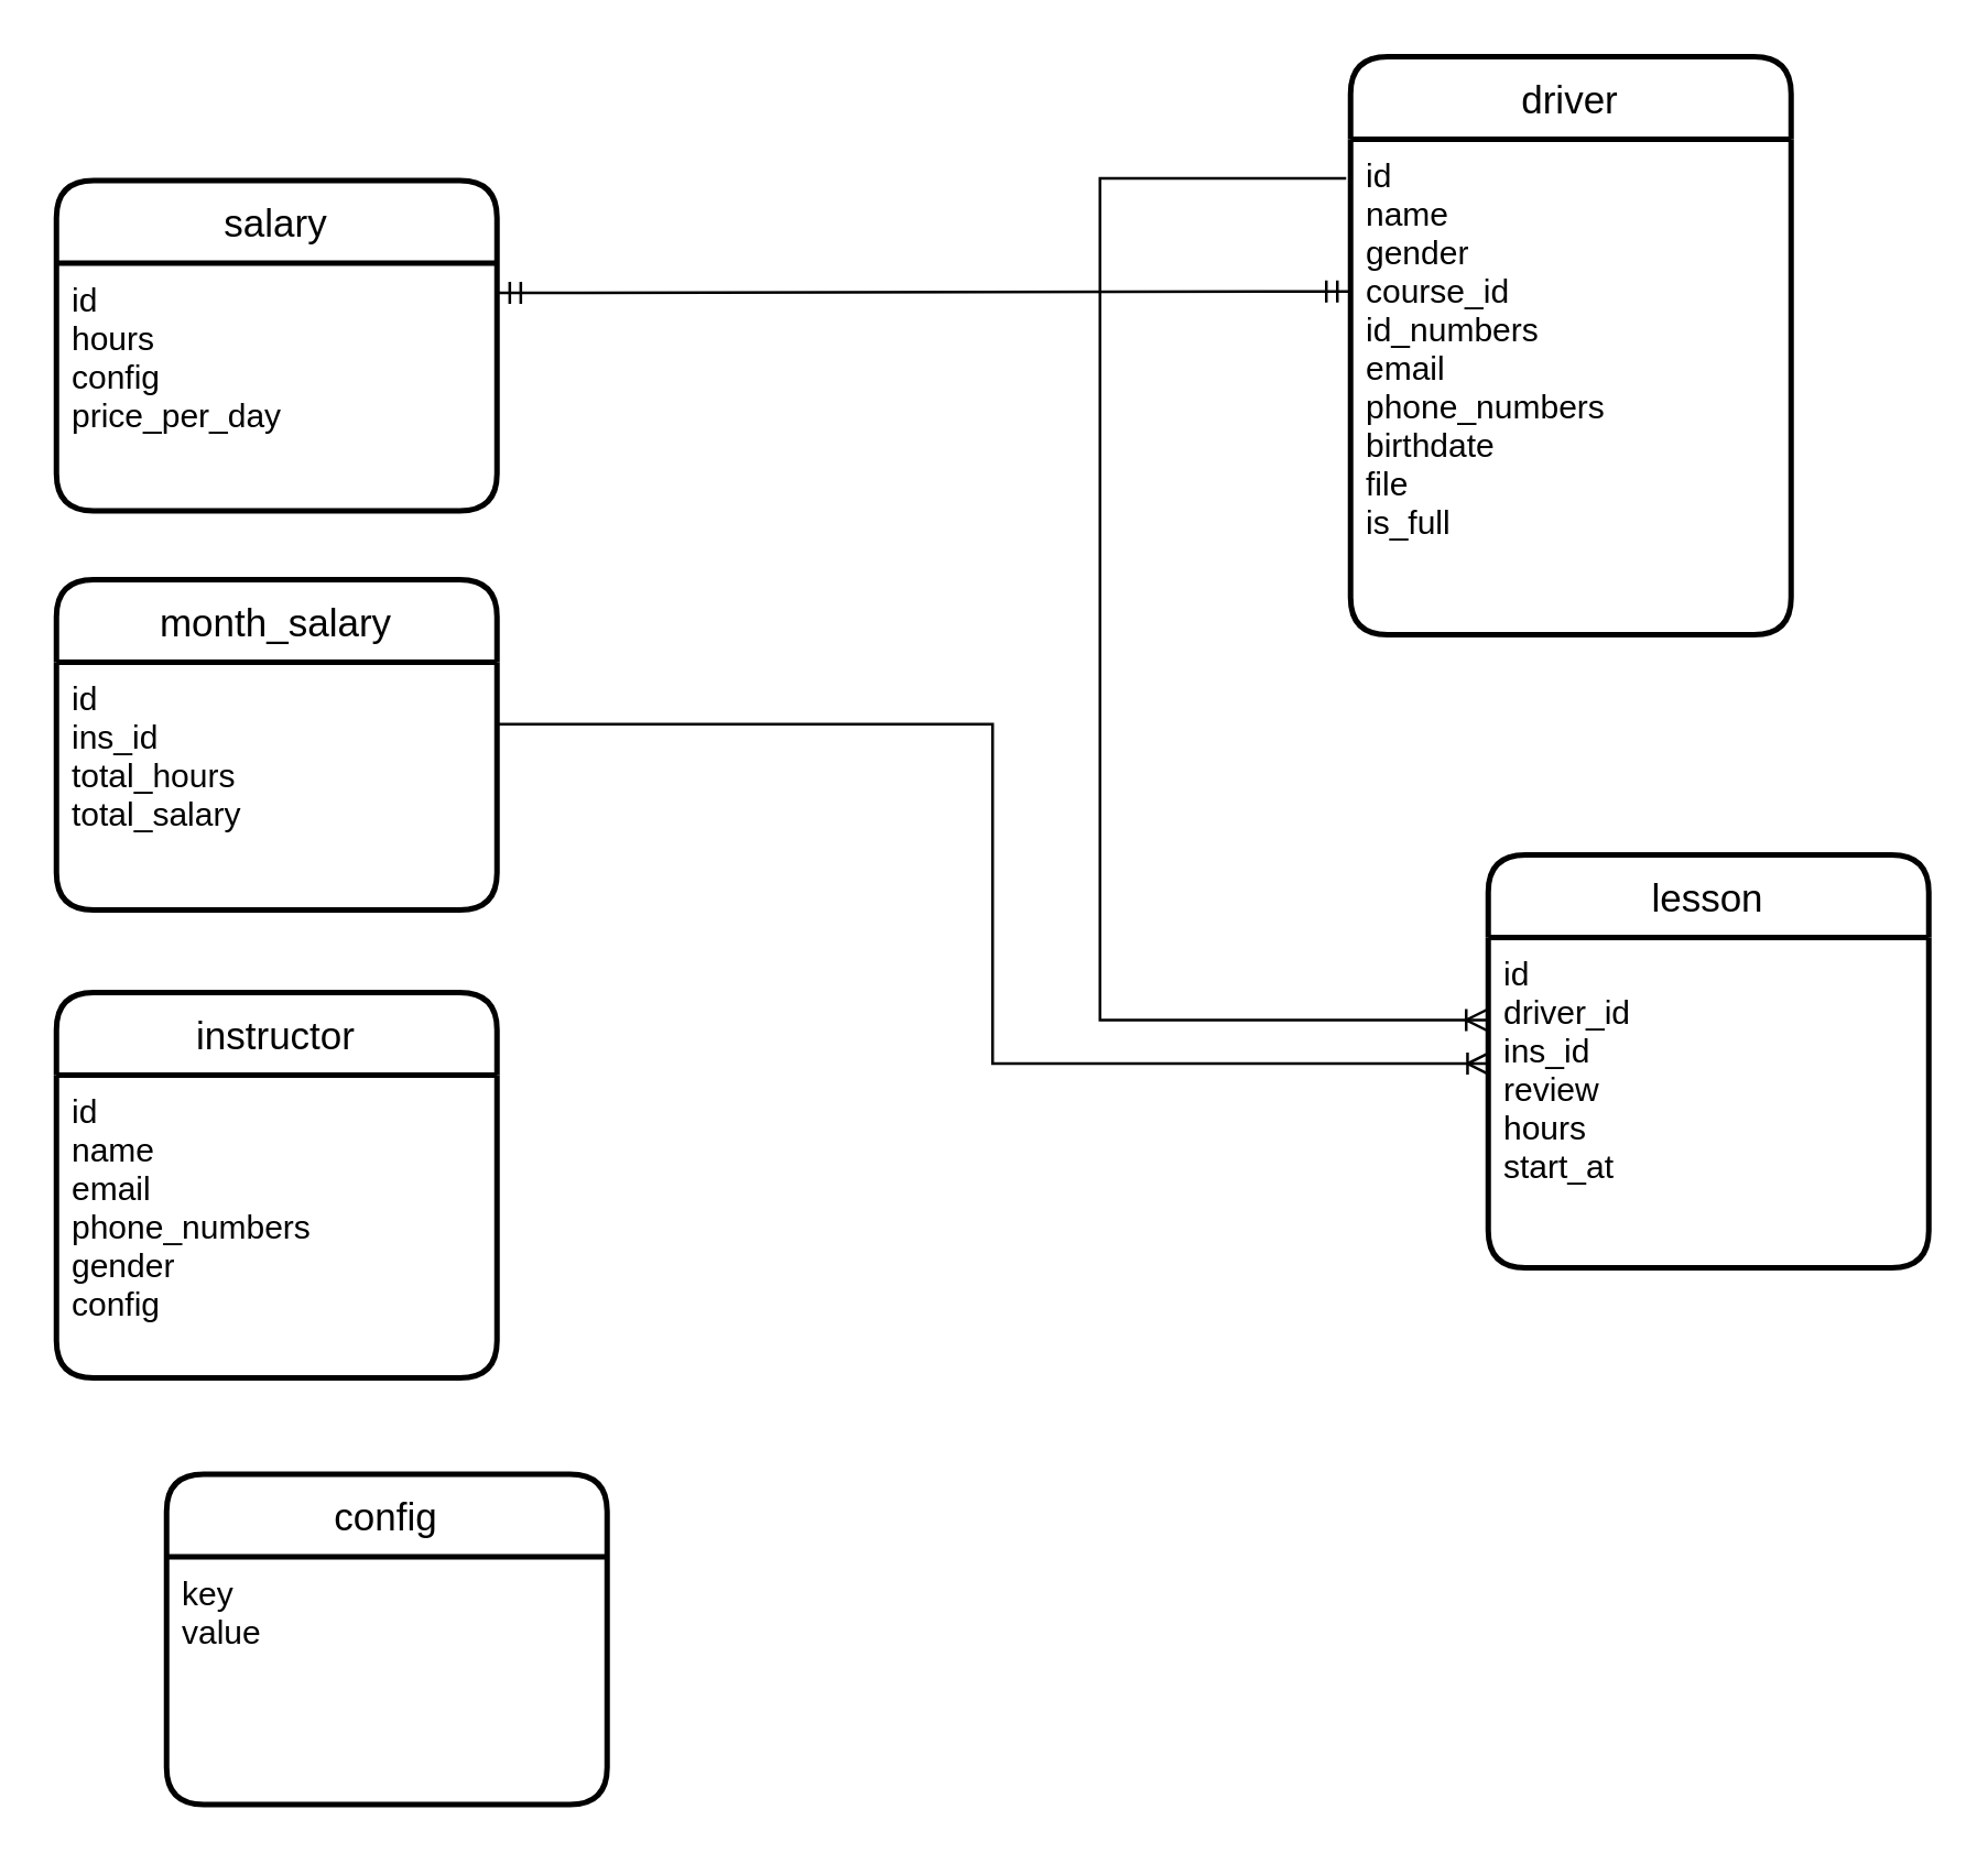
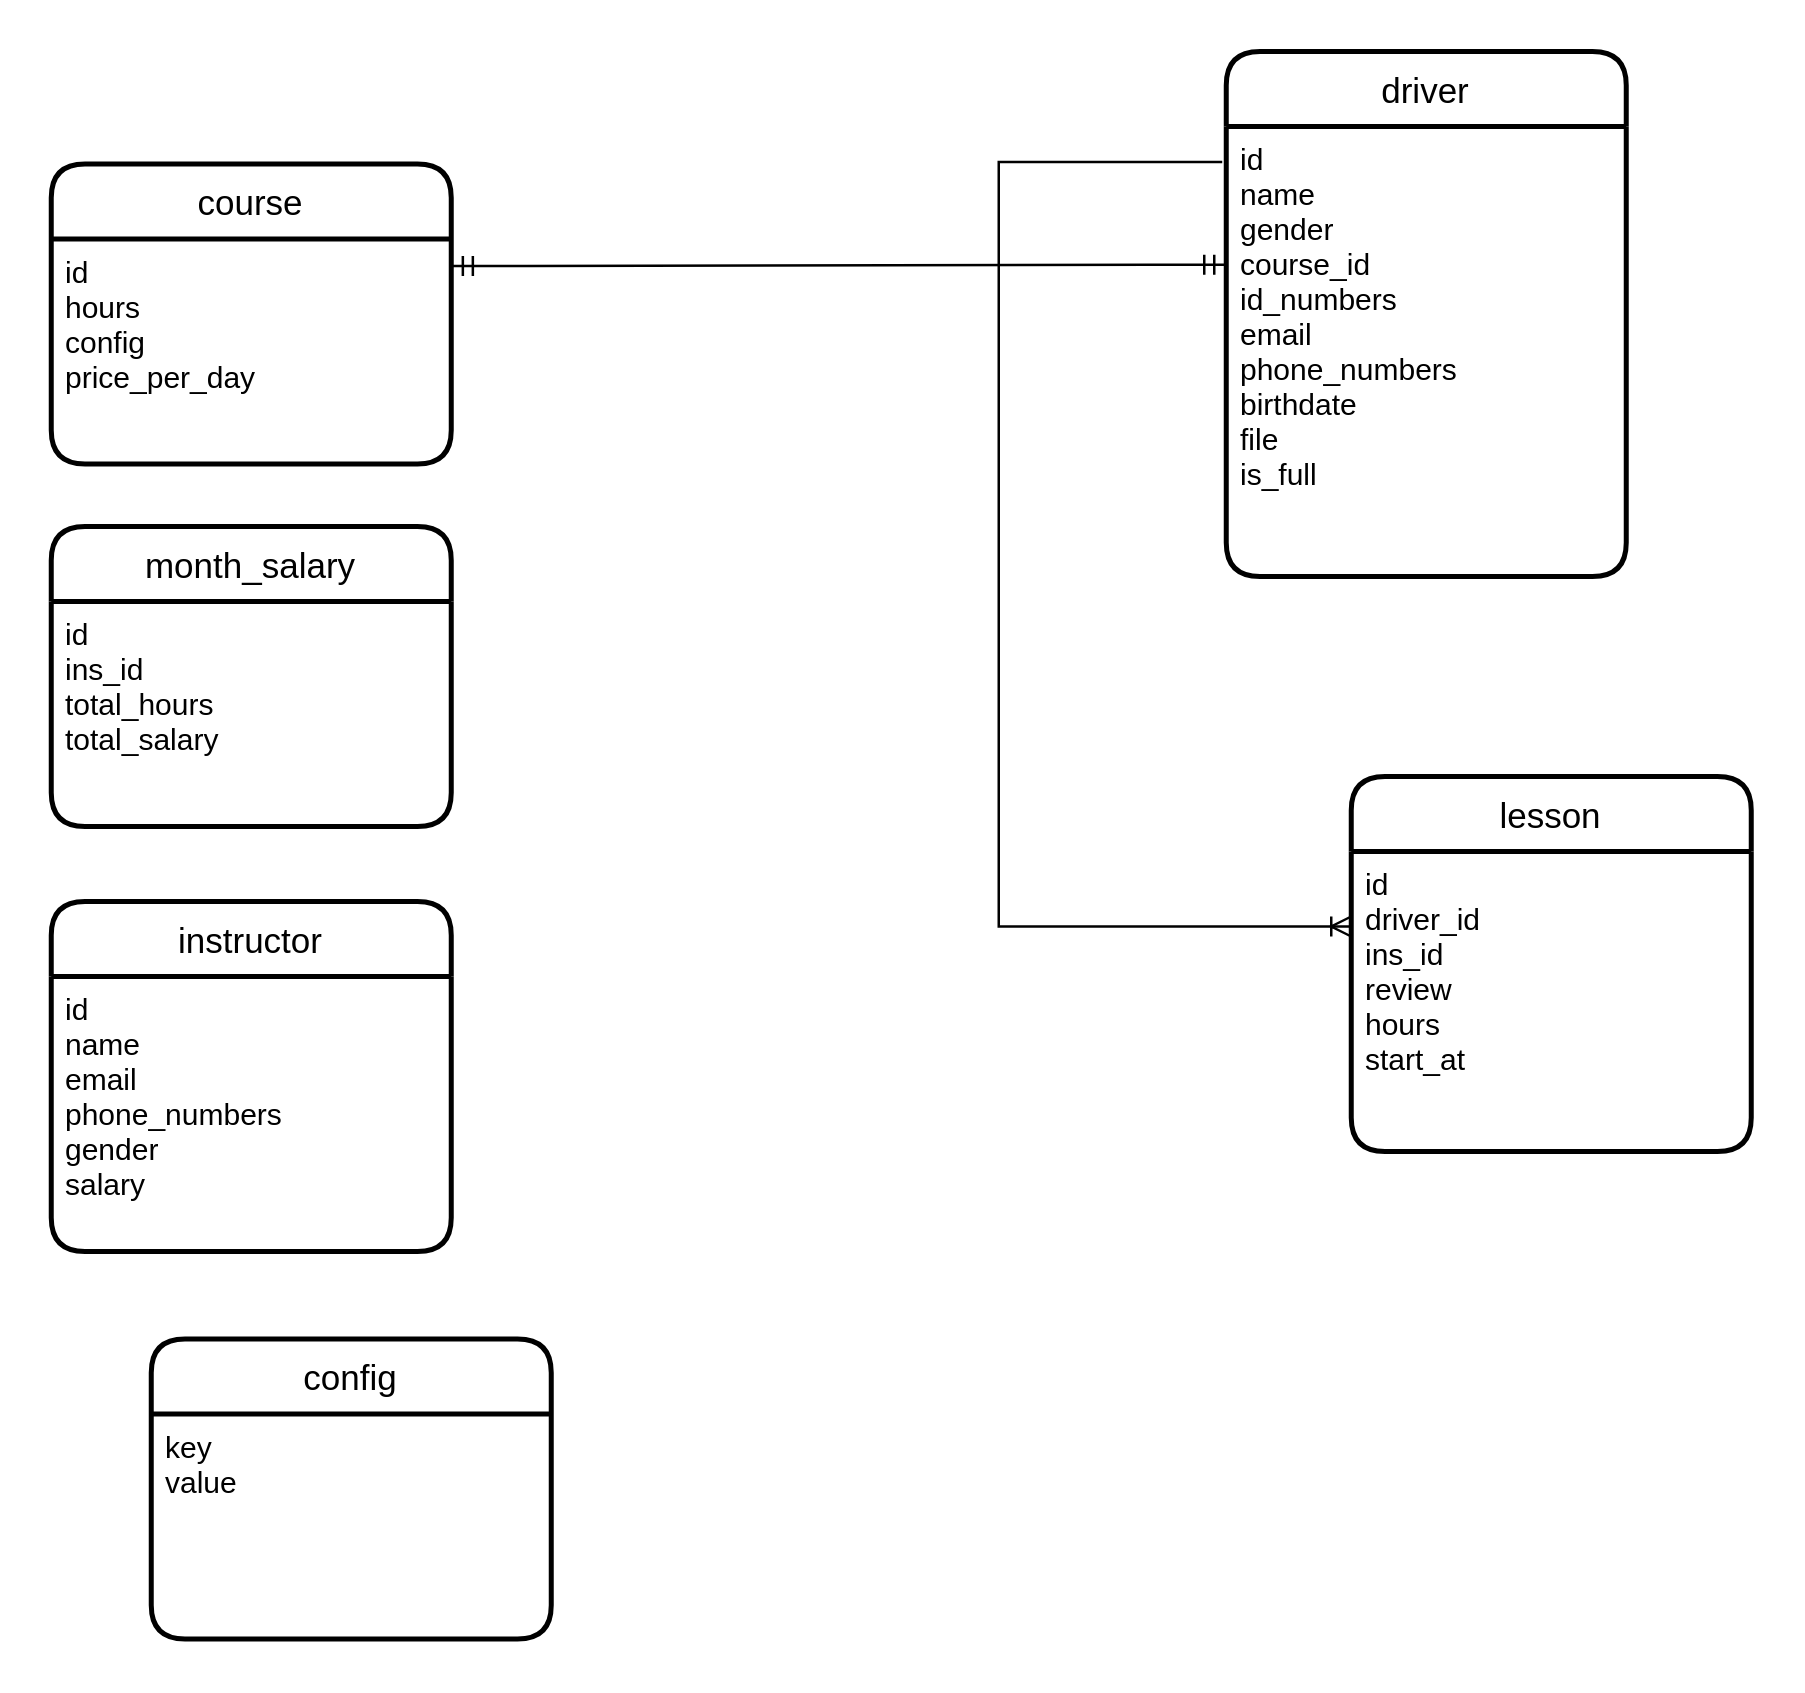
  <mxCell id="0" />
  <mxCell id="1" parent="0" />
  <mxCell id="2" value="instructor" style="swimlane;childLayout=stackLayout;horizontal=1;startSize=30;horizontalStack=0;rounded=1;fontSize=14;fontStyle=0;strokeWidth=2;resizeParent=0;resizeLast=1;shadow=0;dashed=0;align=center;" parent="1" vertex="1"><mxGeometry x="20" y="360" width="160" height="140" as="geometry" /></mxCell>
- <mxCell id="3" value="id&#10;name&#10;email&#10;phone_numbers&#10;gender&#10;config" style="align=left;strokeColor=none;fillColor=none;spacingLeft=4;fontSize=12;verticalAlign=top;resizable=0;rotatable=0;part=1;" parent="2" vertex="1"><mxGeometry y="30" width="160" height="110" as="geometry" /></mxCell>
+ <mxCell id="3" value="id&#10;name&#10;email&#10;phone_numbers&#10;gender&#10;salary" style="align=left;strokeColor=none;fillColor=none;spacingLeft=4;fontSize=12;verticalAlign=top;resizable=0;rotatable=0;part=1;" parent="2" vertex="1"><mxGeometry y="30" width="160" height="110" as="geometry" /></mxCell>
  <mxCell id="4" value="driver" style="swimlane;childLayout=stackLayout;horizontal=1;startSize=30;horizontalStack=0;rounded=1;fontSize=14;fontStyle=0;strokeWidth=2;resizeParent=0;resizeLast=1;shadow=0;dashed=0;align=center;" parent="1" vertex="1"><mxGeometry x="490" y="20" width="160" height="210" as="geometry" /></mxCell>
  <mxCell id="5" value="id&#10;name&#10;gender&#10;course_id&#10;id_numbers&#10;email&#10;phone_numbers&#10;birthdate&#10;file&#10;is_full" style="align=left;strokeColor=none;fillColor=none;spacingLeft=4;fontSize=12;verticalAlign=top;resizable=0;rotatable=0;part=1;" parent="4" vertex="1"><mxGeometry y="30" width="160" height="180" as="geometry" /></mxCell>
- <mxCell id="6" value="salary" style="swimlane;childLayout=stackLayout;horizontal=1;startSize=30;horizontalStack=0;rounded=1;fontSize=14;fontStyle=0;strokeWidth=2;resizeParent=0;resizeLast=1;shadow=0;dashed=0;align=center;" parent="1" vertex="1"><mxGeometry x="20" y="65" width="160" height="120" as="geometry" /></mxCell>
+ <mxCell id="6" value="course" style="swimlane;childLayout=stackLayout;horizontal=1;startSize=30;horizontalStack=0;rounded=1;fontSize=14;fontStyle=0;strokeWidth=2;resizeParent=0;resizeLast=1;shadow=0;dashed=0;align=center;" parent="1" vertex="1"><mxGeometry x="20" y="65" width="160" height="120" as="geometry" /></mxCell>
  <mxCell id="7" value="id&#10;hours&#10;config&#10;price_per_day&#10;" style="align=left;strokeColor=none;fillColor=none;spacingLeft=4;fontSize=12;verticalAlign=top;resizable=0;rotatable=0;part=1;" parent="6" vertex="1"><mxGeometry y="30" width="160" height="90" as="geometry" /></mxCell>
  <mxCell id="8" value="lesson" style="swimlane;childLayout=stackLayout;horizontal=1;startSize=30;horizontalStack=0;rounded=1;fontSize=14;fontStyle=0;strokeWidth=2;resizeParent=0;resizeLast=1;shadow=0;dashed=0;align=center;" parent="1" vertex="1"><mxGeometry x="540" y="310" width="160" height="150" as="geometry" /></mxCell>
  <mxCell id="9" value="id&#10;driver_id&#10;ins_id&#10;review&#10;hours&#10;start_at&#10;&#10;" style="align=left;strokeColor=none;fillColor=none;spacingLeft=4;fontSize=12;verticalAlign=top;resizable=0;rotatable=0;part=1;" parent="8" vertex="1"><mxGeometry y="30" width="160" height="120" as="geometry" /></mxCell>
  <mxCell id="10" value="config" style="swimlane;childLayout=stackLayout;horizontal=1;startSize=30;horizontalStack=0;rounded=1;fontSize=14;fontStyle=0;strokeWidth=2;resizeParent=0;resizeLast=1;shadow=0;dashed=0;align=center;" parent="1" vertex="1"><mxGeometry x="60" y="535" width="160" height="120" as="geometry" /></mxCell>
  <mxCell id="11" value="key&#10;value" style="align=left;strokeColor=none;fillColor=none;spacingLeft=4;fontSize=12;verticalAlign=top;resizable=0;rotatable=0;part=1;" parent="10" vertex="1"><mxGeometry y="30" width="160" height="90" as="geometry" /></mxCell>
  <mxCell id="12" value="month_salary" style="swimlane;childLayout=stackLayout;horizontal=1;startSize=30;horizontalStack=0;rounded=1;fontSize=14;fontStyle=0;strokeWidth=2;resizeParent=0;resizeLast=1;shadow=0;dashed=0;align=center;" parent="1" vertex="1"><mxGeometry x="20" y="210" width="160" height="120" as="geometry" /></mxCell>
  <mxCell id="13" value="id&#10;ins_id&#10;total_hours&#10;total_salary&#10;" style="align=left;strokeColor=none;fillColor=none;spacingLeft=4;fontSize=12;verticalAlign=top;resizable=0;rotatable=0;part=1;" parent="12" vertex="1"><mxGeometry y="30" width="160" height="90" as="geometry" /></mxCell>
  <mxCell id="14" value="" style="edgeStyle=orthogonalEdgeStyle;fontSize=12;html=1;endArrow=ERoneToMany;rounded=0;exitX=-0.01;exitY=0.079;exitDx=0;exitDy=0;exitPerimeter=0;entryX=0;entryY=0.25;entryDx=0;entryDy=0;" parent="1" source="5" target="9" edge="1"><mxGeometry width="100" height="100" relative="1" as="geometry"><mxPoint x="240" y="310" as="sourcePoint" /><mxPoint x="480" y="360" as="targetPoint" /><Array as="points"><mxPoint x="399" y="64" /><mxPoint x="399" y="370" /></Array></mxGeometry></mxCell>
  <mxCell id="15" value="" style="edgeStyle=entityRelationEdgeStyle;fontSize=12;html=1;endArrow=ERmandOne;startArrow=ERmandOne;rounded=0;exitX=1.004;exitY=0.12;exitDx=0;exitDy=0;exitPerimeter=0;entryX=-0.005;entryY=0.307;entryDx=0;entryDy=0;entryPerimeter=0;" parent="1" source="7" target="5" edge="1"><mxGeometry width="100" height="100" relative="1" as="geometry"><mxPoint x="260" y="320" as="sourcePoint" /><mxPoint x="360" y="220" as="targetPoint" /></mxGeometry></mxCell>
- <mxCell id="16" value="" style="edgeStyle=orthogonalEdgeStyle;fontSize=12;html=1;endArrow=ERoneToMany;rounded=0;entryX=0.003;entryY=0.382;entryDx=0;entryDy=0;entryPerimeter=0;exitX=1;exitY=0.25;exitDx=0;exitDy=0;" edge="1" parent="1" source="13" target="9"><mxGeometry width="100" height="100" relative="1" as="geometry"><mxPoint x="180" y="271" as="sourcePoint" /><mxPoint x="340" y="240" as="targetPoint" /></mxGeometry></mxCell>
